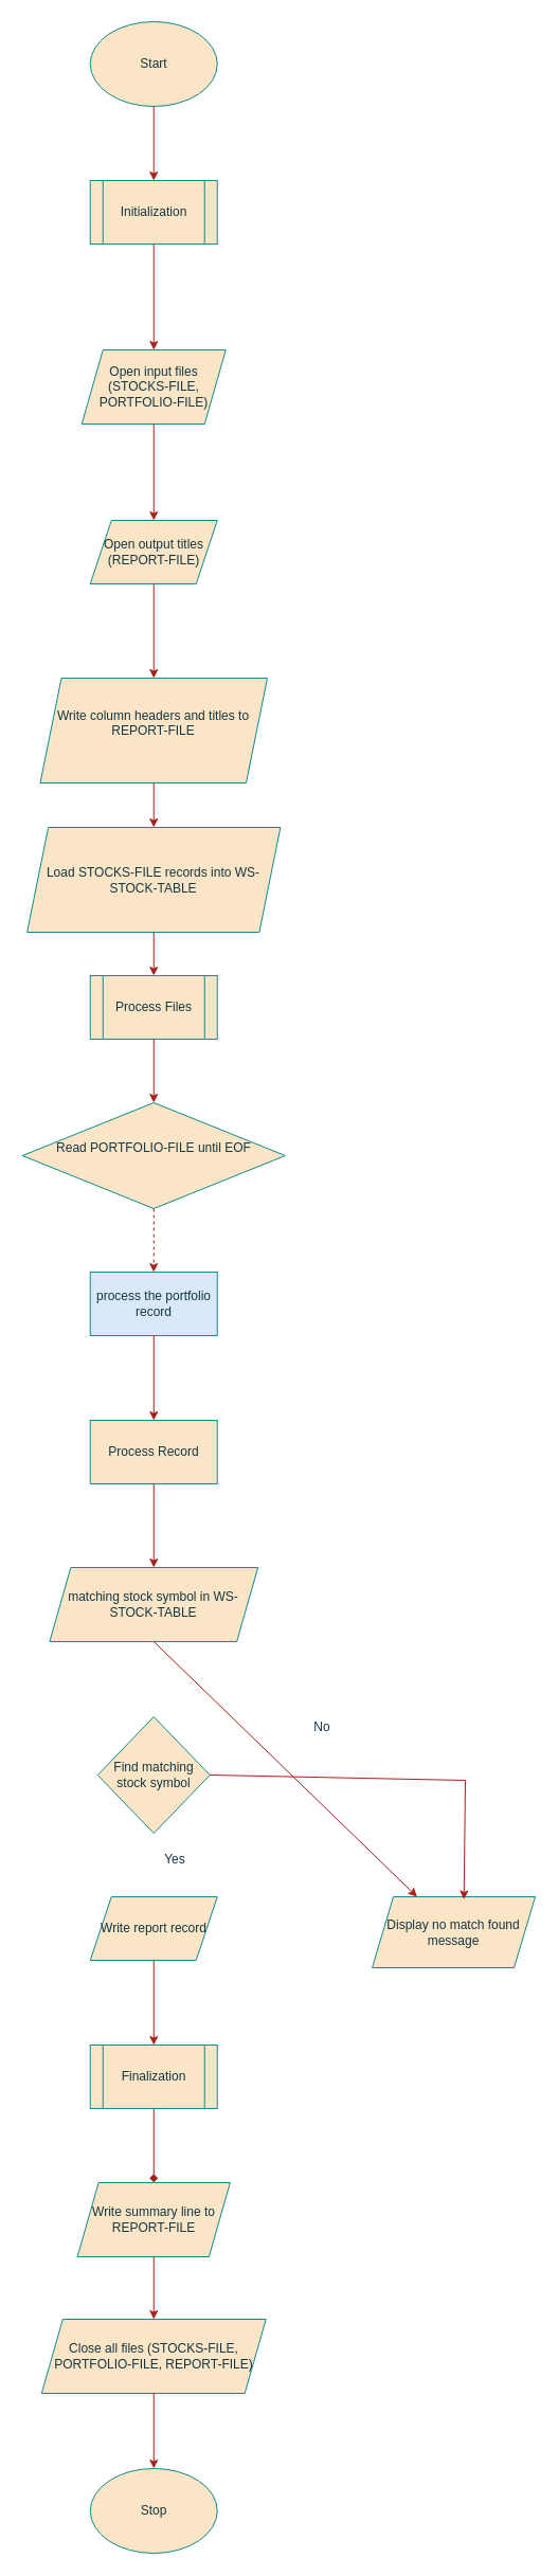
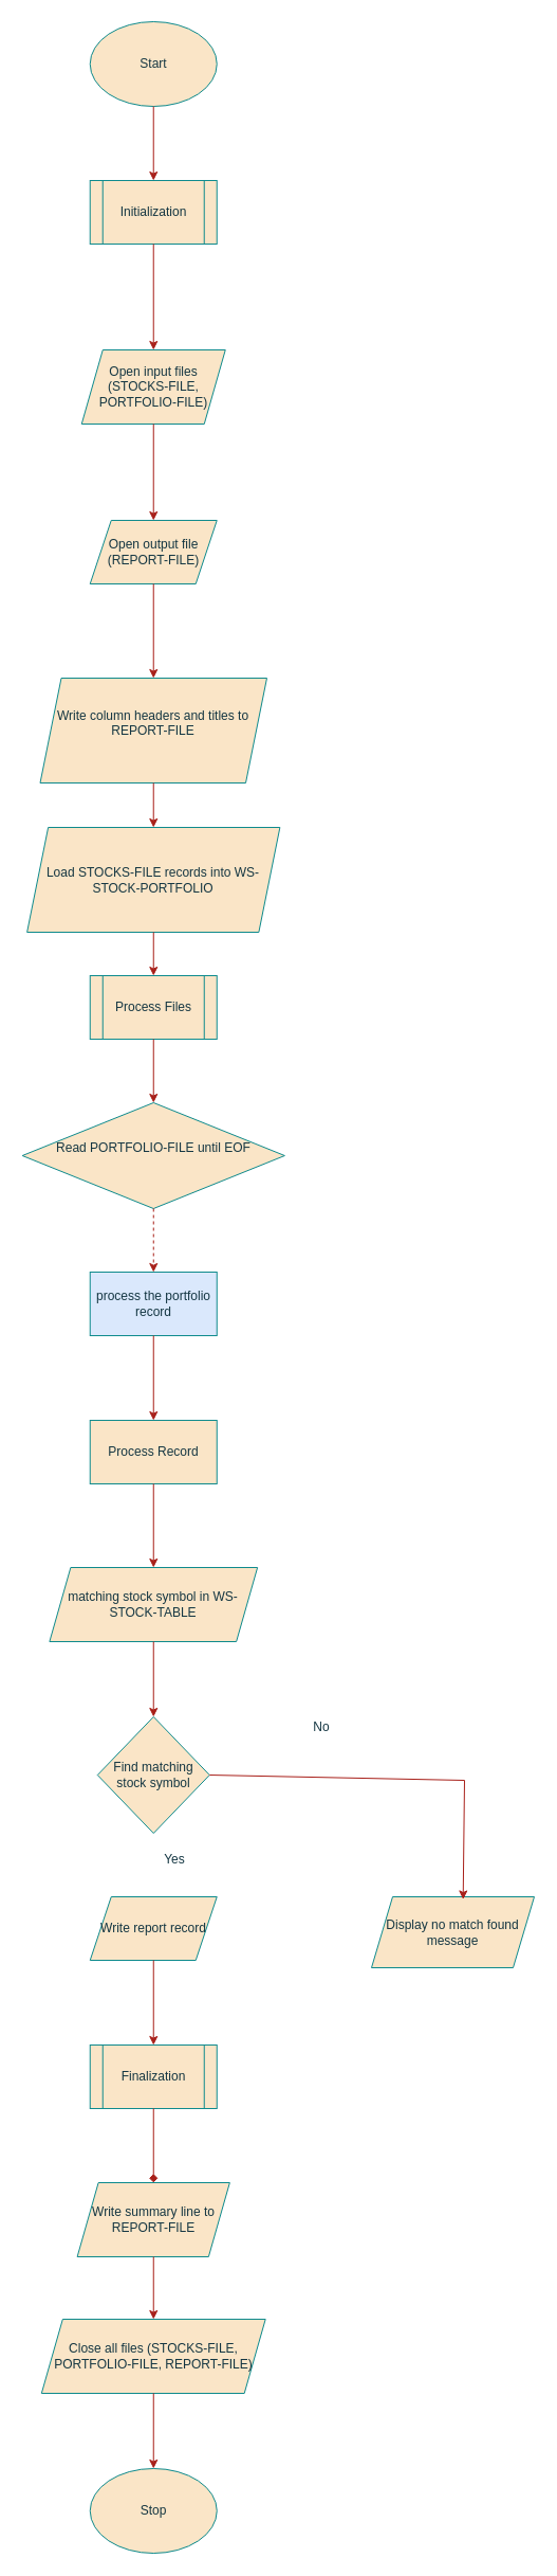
  <mxCell id="0" />
  <mxCell id="1" parent="0" />
  <mxCell id="2" value="Start" style="ellipse;whiteSpace=wrap;html=1;labelBackgroundColor=none;fillColor=#FAE5C7;strokeColor=#0F8B8D;fontColor=#143642;rounded=0;" parent="1" vertex="1"><mxGeometry x="84.74" y="20" width="120" height="80" as="geometry" /></mxCell>
  <mxCell id="3" value="&#10;Read PORTFOLIO-FILE until EOF&#10;&#10;" style="rhombus;whiteSpace=wrap;html=1;labelBackgroundColor=none;fillColor=#FAE5C7;strokeColor=#0F8B8D;fontColor=#143642;rounded=0;" parent="1" vertex="1"><mxGeometry x="20.63" y="1041" width="248.25" height="100" as="geometry" /></mxCell>
  <mxCell id="4" value="process the portfolio record" style="rounded=0;whiteSpace=wrap;html=1;labelBackgroundColor=none;fillColor=#dae8fc;strokeColor=#0F8B8D;fontColor=#143642;" parent="1" vertex="1"><mxGeometry x="84.75" y="1201" width="120" height="60" as="geometry" /></mxCell>
  <mxCell id="5" value="Process Record" style="rounded=0;whiteSpace=wrap;html=1;labelBackgroundColor=none;fillColor=#FAE5C7;strokeColor=#0F8B8D;fontColor=#143642;" parent="1" vertex="1"><mxGeometry x="84.75" y="1341" width="120" height="60" as="geometry" /></mxCell>
  <mxCell id="6" value="Find matching stock symbol" style="rhombus;whiteSpace=wrap;html=1;labelBackgroundColor=none;fillColor=#FAE5C7;strokeColor=#0F8B8D;fontColor=#143642;rounded=0;" parent="1" vertex="1"><mxGeometry x="91.75" y="1621" width="106" height="110" as="geometry" /></mxCell>
  <mxCell id="7" value="Stop" style="ellipse;whiteSpace=wrap;html=1;labelBackgroundColor=none;fillColor=#FAE5C7;strokeColor=#0F8B8D;fontColor=#143642;rounded=0;" parent="1" vertex="1"><mxGeometry x="84.75" y="2331" width="120" height="80" as="geometry" /></mxCell>
  <mxCell id="8" value="Initialization" style="shape=process;whiteSpace=wrap;html=1;backgroundOutline=1;labelBackgroundColor=none;fillColor=#FAE5C7;strokeColor=#0F8B8D;fontColor=#143642;rounded=0;" parent="1" vertex="1"><mxGeometry x="84.74" y="170" width="120" height="60" as="geometry" /></mxCell>
  <mxCell id="9" value="Open input files (STOCKS-FILE, PORTFOLIO-FILE)" style="shape=parallelogram;perimeter=parallelogramPerimeter;whiteSpace=wrap;html=1;fixedSize=1;labelBackgroundColor=none;fillColor=#FAE5C7;strokeColor=#0F8B8D;fontColor=#143642;rounded=0;" parent="1" vertex="1"><mxGeometry x="76.75" y="330" width="136" height="70" as="geometry" /></mxCell>
- <mxCell id="10" value="Open output titles (REPORT-FILE)" style="shape=parallelogram;perimeter=parallelogramPerimeter;whiteSpace=wrap;html=1;fixedSize=1;labelBackgroundColor=none;fillColor=#FAE5C7;strokeColor=#0F8B8D;fontColor=#143642;rounded=0;" parent="1" vertex="1"><mxGeometry x="84.74" y="491" width="120" height="60" as="geometry" /></mxCell>
+ <mxCell id="10" value="Open output file (REPORT-FILE)" style="shape=parallelogram;perimeter=parallelogramPerimeter;whiteSpace=wrap;html=1;fixedSize=1;labelBackgroundColor=none;fillColor=#FAE5C7;strokeColor=#0F8B8D;fontColor=#143642;rounded=0;" parent="1" vertex="1"><mxGeometry x="84.74" y="491" width="120" height="60" as="geometry" /></mxCell>
  <mxCell id="11" value="&#10;Write column headers and titles to REPORT-FILE&#10;&#10;" style="shape=parallelogram;perimeter=parallelogramPerimeter;whiteSpace=wrap;html=1;fixedSize=1;labelBackgroundColor=none;fillColor=#FAE5C7;strokeColor=#0F8B8D;fontColor=#143642;rounded=0;" parent="1" vertex="1"><mxGeometry x="37.49" y="640" width="214.5" height="99" as="geometry" /></mxCell>
- <mxCell id="12" value="Load STOCKS-FILE records into WS-STOCK-TABLE" style="shape=parallelogram;perimeter=parallelogramPerimeter;whiteSpace=wrap;html=1;fixedSize=1;labelBackgroundColor=none;fillColor=#FAE5C7;strokeColor=#0F8B8D;fontColor=#143642;rounded=0;" parent="1" vertex="1"><mxGeometry x="25.12" y="781" width="239.25" height="99" as="geometry" /></mxCell>
+ <mxCell id="12" value="Load STOCKS-FILE records into WS-STOCK-PORTFOLIO" style="shape=parallelogram;perimeter=parallelogramPerimeter;whiteSpace=wrap;html=1;fixedSize=1;labelBackgroundColor=none;fillColor=#FAE5C7;strokeColor=#0F8B8D;fontColor=#143642;rounded=0;" parent="1" vertex="1"><mxGeometry x="25.12" y="781" width="239.25" height="99" as="geometry" /></mxCell>
  <mxCell id="13" value="Process Files" style="shape=process;whiteSpace=wrap;html=1;backgroundOutline=1;labelBackgroundColor=none;fillColor=#FAE5C7;strokeColor=#0F8B8D;fontColor=#143642;rounded=0;" parent="1" vertex="1"><mxGeometry x="84.75" y="921" width="120" height="60" as="geometry" /></mxCell>
  <mxCell id="14" value="matching stock symbol in WS-STOCK-TABLE" style="shape=parallelogram;perimeter=parallelogramPerimeter;whiteSpace=wrap;html=1;fixedSize=1;labelBackgroundColor=none;fillColor=#FAE5C7;strokeColor=#0F8B8D;fontColor=#143642;rounded=0;" parent="1" vertex="1"><mxGeometry x="46.38" y="1480" width="196.75" height="70" as="geometry" /></mxCell>
  <mxCell id="15" value="Write report record" style="shape=parallelogram;perimeter=parallelogramPerimeter;whiteSpace=wrap;html=1;fixedSize=1;labelBackgroundColor=none;fillColor=#FAE5C7;strokeColor=#0F8B8D;fontColor=#143642;rounded=0;" parent="1" vertex="1"><mxGeometry x="84.75" y="1791" width="120" height="60" as="geometry" /></mxCell>
  <mxCell id="16" value="Display no match found message" style="shape=parallelogram;perimeter=parallelogramPerimeter;whiteSpace=wrap;html=1;fixedSize=1;labelBackgroundColor=none;fillColor=#FAE5C7;strokeColor=#0F8B8D;fontColor=#143642;rounded=0;" parent="1" vertex="1"><mxGeometry x="351" y="1791" width="154" height="67" as="geometry" /></mxCell>
  <mxCell id="17" value="Finalization" style="shape=process;whiteSpace=wrap;html=1;backgroundOutline=1;labelBackgroundColor=none;fillColor=#FAE5C7;strokeColor=#0F8B8D;fontColor=#143642;rounded=0;" parent="1" vertex="1"><mxGeometry x="84.75" y="1931" width="120" height="60" as="geometry" /></mxCell>
  <mxCell id="18" value="Write summary line to REPORT-FILE" style="shape=parallelogram;perimeter=parallelogramPerimeter;whiteSpace=wrap;html=1;fixedSize=1;labelBackgroundColor=none;fillColor=#FAE5C7;strokeColor=#0F8B8D;fontColor=#143642;rounded=0;" parent="1" vertex="1"><mxGeometry x="72.62" y="2061" width="144.25" height="70" as="geometry" /></mxCell>
  <mxCell id="19" value="Close all files (STOCKS-FILE, PORTFOLIO-FILE, REPORT-FILE)" style="shape=parallelogram;perimeter=parallelogramPerimeter;whiteSpace=wrap;html=1;fixedSize=1;direction=west;labelBackgroundColor=none;fillColor=#FAE5C7;strokeColor=#0F8B8D;fontColor=#143642;rounded=0;" parent="1" vertex="1"><mxGeometry x="38.81" y="2190" width="211.87" height="70" as="geometry" /></mxCell>
  <mxCell id="20" value="" style="endArrow=classic;html=1;rounded=0;exitX=0.5;exitY=1;exitDx=0;exitDy=0;entryX=0.5;entryY=0;entryDx=0;entryDy=0;labelBackgroundColor=none;strokeColor=#A8201A;fontColor=default;" parent="1" source="2" target="8" edge="1"><mxGeometry width="50" height="50" relative="1" as="geometry"><mxPoint x="139" y="161" as="sourcePoint" /><mxPoint x="189" as="targetPoint" y="111" /></mxGeometry></mxCell>
  <mxCell id="21" value="" style="endArrow=classic;html=1;rounded=0;exitX=0.5;exitY=1;exitDx=0;exitDy=0;entryX=0.5;entryY=0;entryDx=0;entryDy=0;labelBackgroundColor=none;strokeColor=#A8201A;fontColor=default;" parent="1" source="8" target="9" edge="1"><mxGeometry width="50" height="50" relative="1" as="geometry"><mxPoint x="139" y="461" as="sourcePoint" /><mxPoint x="189" y="411" as="targetPoint" /></mxGeometry></mxCell>
  <mxCell id="22" value="" style="endArrow=classic;html=1;rounded=0;exitX=0.5;exitY=1;exitDx=0;exitDy=0;entryX=0.5;entryY=0;entryDx=0;entryDy=0;labelBackgroundColor=none;strokeColor=#A8201A;fontColor=default;" parent="1" source="9" target="10" edge="1"><mxGeometry width="50" height="50" relative="1" as="geometry"><mxPoint x="139" y="561" as="sourcePoint" /><mxPoint x="189" y="511" as="targetPoint" /></mxGeometry></mxCell>
  <mxCell id="23" value="" style="endArrow=classic;html=1;rounded=0;exitX=0.5;exitY=1;exitDx=0;exitDy=0;entryX=0.5;entryY=0;entryDx=0;entryDy=0;labelBackgroundColor=none;strokeColor=#A8201A;fontColor=default;" parent="1" source="10" target="11" edge="1"><mxGeometry width="50" height="50" relative="1" as="geometry"><mxPoint x="139" y="661" as="sourcePoint" /><mxPoint x="189" y="611" as="targetPoint" /></mxGeometry></mxCell>
  <mxCell id="24" value="" style="endArrow=classic;html=1;rounded=0;exitX=0.5;exitY=1;exitDx=0;exitDy=0;entryX=0.5;entryY=0;entryDx=0;entryDy=0;labelBackgroundColor=none;strokeColor=#A8201A;fontColor=default;" parent="1" source="11" target="12" edge="1"><mxGeometry width="50" height="50" relative="1" as="geometry"><mxPoint x="139" y="761" as="sourcePoint" /><mxPoint x="189" y="711" as="targetPoint" /></mxGeometry></mxCell>
  <mxCell id="25" value="" style="endArrow=classic;html=1;rounded=0;exitX=0.5;exitY=1;exitDx=0;exitDy=0;entryX=0.5;entryY=0;entryDx=0;entryDy=0;labelBackgroundColor=none;strokeColor=#A8201A;fontColor=default;" parent="1" source="12" target="13" edge="1"><mxGeometry width="50" height="50" relative="1" as="geometry"><mxPoint x="139" y="861" as="sourcePoint" /><mxPoint x="189" y="811" as="targetPoint" /></mxGeometry></mxCell>
  <mxCell id="26" value="" style="endArrow=classic;html=1;rounded=0;exitX=0.5;exitY=1;exitDx=0;exitDy=0;entryX=0.5;entryY=0;entryDx=0;entryDy=0;labelBackgroundColor=none;strokeColor=#A8201A;fontColor=default;" parent="1" source="13" target="3" edge="1"><mxGeometry width="50" height="50" relative="1" as="geometry"><mxPoint x="139" y="1061" as="sourcePoint" /><mxPoint x="189" y="1011" as="targetPoint" /></mxGeometry></mxCell>
  <mxCell id="27" value="" style="endArrow=classic;html=1;rounded=0;exitX=0.5;exitY=1;exitDx=0;exitDy=0;entryX=0.5;entryY=0;entryDx=0;entryDy=0;labelBackgroundColor=none;strokeColor=#A8201A;fontColor=default;dashed=1;" parent="1" source="3" target="4" edge="1"><mxGeometry width="50" height="50" relative="1" as="geometry"><mxPoint x="139" y="1261" as="sourcePoint" /><mxPoint x="189" y="1211" as="targetPoint" /></mxGeometry></mxCell>
  <mxCell id="28" value="" style="endArrow=classic;html=1;rounded=0;exitX=0.5;exitY=1;exitDx=0;exitDy=0;entryX=0.5;entryY=0;entryDx=0;entryDy=0;labelBackgroundColor=none;strokeColor=#A8201A;fontColor=default;" parent="1" source="4" target="5" edge="1"><mxGeometry width="50" height="50" relative="1" as="geometry"><mxPoint x="139" y="1361" as="sourcePoint" /><mxPoint x="189" y="1311" as="targetPoint" /></mxGeometry></mxCell>
  <mxCell id="29" value="" style="endArrow=classic;html=1;rounded=0;exitX=0.5;exitY=1;exitDx=0;exitDy=0;entryX=0.5;entryY=0;entryDx=0;entryDy=0;labelBackgroundColor=none;strokeColor=#A8201A;fontColor=default;" parent="1" source="5" target="14" edge="1"><mxGeometry width="50" height="50" relative="1" as="geometry"><mxPoint x="139" y="1561" as="sourcePoint" /><mxPoint x="189" y="1511" as="targetPoint" /></mxGeometry></mxCell>
- <mxCell id="30" value="" style="endArrow=classic;html=1;rounded=0;exitX=0.5;exitY=1;exitDx=0;exitDy=0;labelBackgroundColor=none;strokeColor=#A8201A;fontColor=default;" parent="1" source="14" target="16" edge="1"><mxGeometry width="50" height="50" relative="1" as="geometry"><mxPoint x="139" y="1661" as="sourcePoint" /><mxPoint x="189" y="1611" as="targetPoint" /></mxGeometry></mxCell>
+ <mxCell id="30" value="" style="endArrow=classic;html=1;rounded=0;exitX=0.5;exitY=1;exitDx=0;exitDy=0;entryX=0.5;entryY=0;entryDx=0;entryDy=0;labelBackgroundColor=none;strokeColor=#A8201A;fontColor=default;" parent="1" source="14" target="6" edge="1"><mxGeometry width="50" height="50" relative="1" as="geometry"><mxPoint x="139" y="1661" as="sourcePoint" /><mxPoint x="189" y="1611" as="targetPoint" /></mxGeometry></mxCell>
  <mxCell id="31" value="" style="endArrow=classic;html=1;rounded=0;exitX=1;exitY=0.5;exitDx=0;exitDy=0;entryX=0.563;entryY=0.037;entryDx=0;entryDy=0;entryPerimeter=0;labelBackgroundColor=none;strokeColor=#A8201A;fontColor=default;" parent="1" source="6" target="16" edge="1"><mxGeometry width="50" height="50" relative="1" as="geometry"><mxPoint x="139" y="1861" as="sourcePoint" /><mxPoint x="509" y="1671" as="targetPoint" /><Array as="points"><mxPoint x="439" y="1681" /></Array></mxGeometry></mxCell>
  <mxCell id="32" value="No" style="text;html=1;align=center;verticalAlign=middle;whiteSpace=wrap;rounded=0;labelBackgroundColor=none;fontColor=#143642;" parent="1" vertex="1"><mxGeometry x="274" y="1616" width="60" height="30" as="geometry" /></mxCell>
  <mxCell id="33" value="Yes" style="text;html=1;align=center;verticalAlign=middle;whiteSpace=wrap;rounded=0;labelBackgroundColor=none;fontColor=#143642;" parent="1" vertex="1"><mxGeometry x="134.75" y="1741" width="60" height="30" as="geometry" /></mxCell>
  <mxCell id="34" value="" style="endArrow=classic;html=1;rounded=0;exitX=0.5;exitY=1;exitDx=0;exitDy=0;entryX=0.5;entryY=0;entryDx=0;entryDy=0;labelBackgroundColor=none;strokeColor=#A8201A;fontColor=default;" parent="1" source="15" target="17" edge="1"><mxGeometry width="50" height="50" relative="1" as="geometry"><mxPoint x="139" y="1961" as="sourcePoint" /><mxPoint x="189" y="1911" as="targetPoint" /></mxGeometry></mxCell>
  <mxCell id="35" value="" style="endArrow=diamond;html=1;rounded=0;exitX=0.5;exitY=1;exitDx=0;exitDy=0;entryX=0.5;entryY=0;entryDx=0;entryDy=0;labelBackgroundColor=none;strokeColor=#A8201A;fontColor=default;" parent="1" source="17" target="18" edge="1"><mxGeometry width="50" height="50" relative="1" as="geometry"><mxPoint x="139" y="2161" as="sourcePoint" /><mxPoint x="189" y="2111" as="targetPoint" /></mxGeometry></mxCell>
  <mxCell id="36" value="" style="endArrow=classic;html=1;rounded=0;exitX=0.5;exitY=1;exitDx=0;exitDy=0;entryX=0.5;entryY=1;entryDx=0;entryDy=0;labelBackgroundColor=none;strokeColor=#A8201A;fontColor=default;" parent="1" source="18" target="19" edge="1"><mxGeometry width="50" height="50" relative="1" as="geometry"><mxPoint x="139" y="2261" as="sourcePoint" /><mxPoint x="189" y="2211" as="targetPoint" /></mxGeometry></mxCell>
  <mxCell id="37" value="" style="endArrow=classic;html=1;rounded=0;exitX=0.5;exitY=0;exitDx=0;exitDy=0;entryX=0.5;entryY=0;entryDx=0;entryDy=0;labelBackgroundColor=none;strokeColor=#A8201A;fontColor=default;" parent="1" source="19" target="7" edge="1"><mxGeometry width="50" height="50" relative="1" as="geometry"><mxPoint x="169" y="2291" as="sourcePoint" /><mxPoint x="189" y="2211" as="targetPoint" /></mxGeometry></mxCell>
